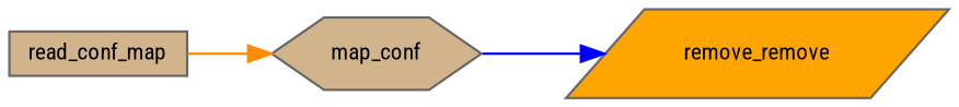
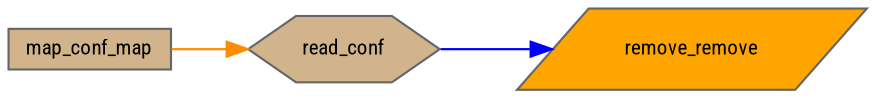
  digraph {
    fontname="Roboto Condensed"
    rankdir=RL
    node [color=grey40 fillcolor=tan fontname="Roboto Condensed" fontsize=10 style=filled]
    edge [dir=back fontname="Roboto Condensed" fontsize=10 labelfontname=Helvetica labelfontsize=10 style=solid]
    n1 [color=gray40 fillcolor=orange fontcolor=black height=0.2 label=remove_remove shape=parallelogram width=0.4]
-   n2 [height=0.2 label=map_conf shape=hexagon width=0.4]
-   n3 [height=0.2 label=read_conf_map shape=box width=0.4]
+   n2 [height=0.2 label=read_conf shape=hexagon width=0.4]
+   n3 [height=0.2 label=map_conf_map shape=box width=0.4]
    n1 -> n2 [color=blue]
    n2 -> n3 [color=darkorange]
  }
